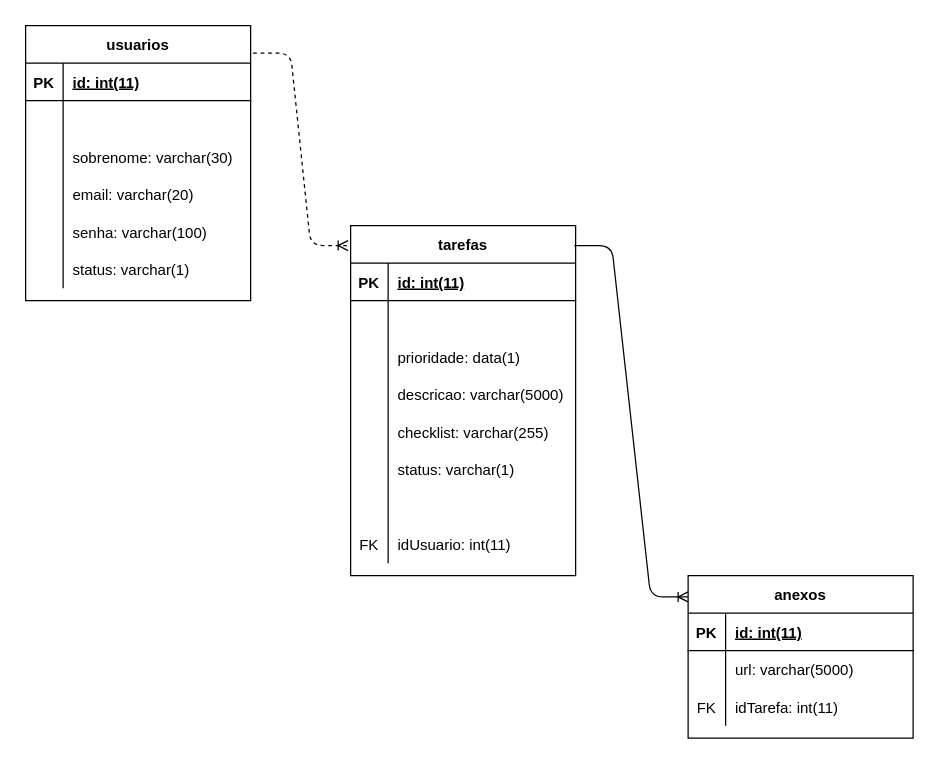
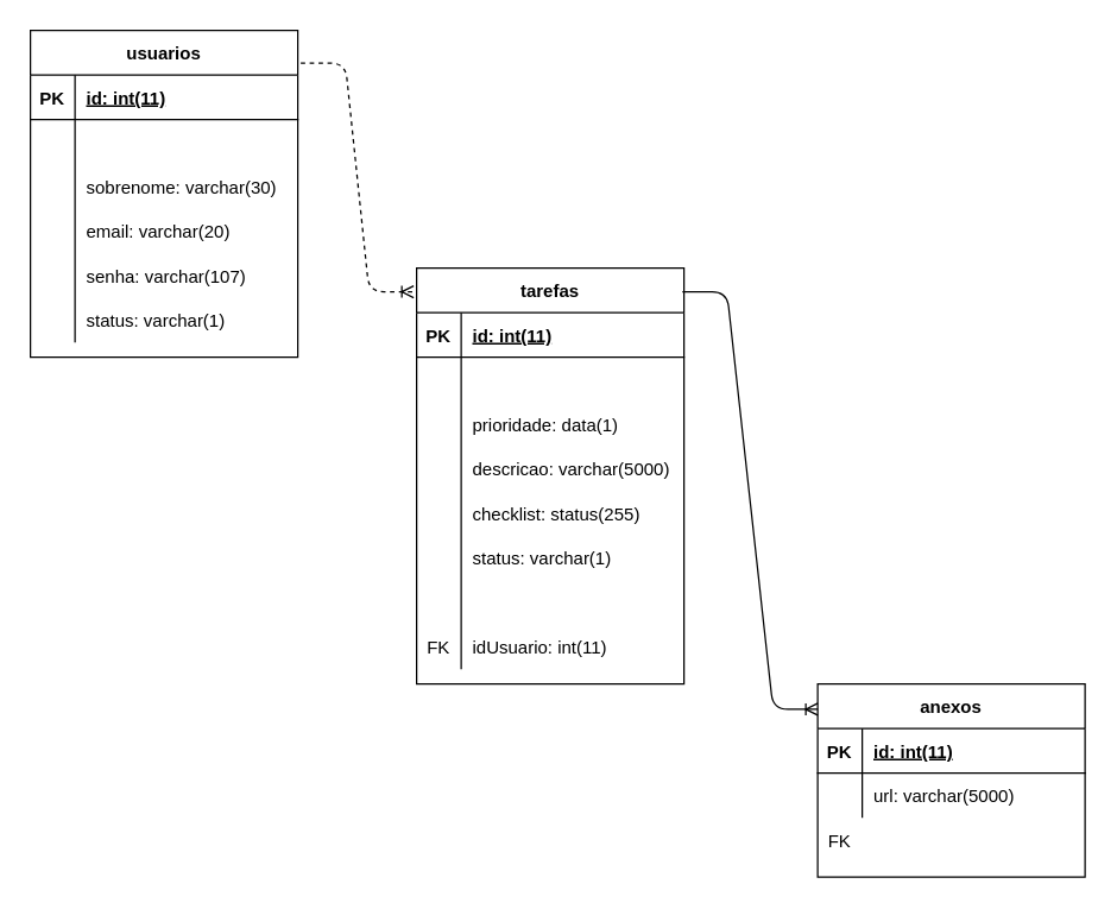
  <mxCell id="0" />
  <mxCell id="1" parent="0" />
  <mxCell id="2" value="tarefas" style="shape=table;startSize=30;container=1;collapsible=1;childLayout=tableLayout;fixedRows=1;rowLines=0;fontStyle=1;align=center;resizeLast=1;" vertex="1" parent="1"><mxGeometry x="280" y="180" width="180" height="280" as="geometry" /></mxCell>
  <mxCell id="3" value="" style="shape=partialRectangle;collapsible=0;dropTarget=0;pointerEvents=0;fillColor=none;top=0;left=0;bottom=1;right=0;points=[[0,0.5],[1,0.5]];portConstraint=eastwest;" vertex="1" parent="2"><mxGeometry y="30" width="180" height="30" as="geometry" /></mxCell>
  <mxCell id="4" value="PK" style="shape=partialRectangle;connectable=0;fillColor=none;top=0;left=0;bottom=0;right=0;fontStyle=1;overflow=hidden;" vertex="1" parent="3"><mxGeometry width="30" height="30" as="geometry" /></mxCell>
  <mxCell id="5" value="id: int(11)" style="shape=partialRectangle;connectable=0;fillColor=none;top=0;left=0;bottom=0;right=0;align=left;spacingLeft=6;fontStyle=5;overflow=hidden;" vertex="1" parent="3"><mxGeometry x="30" width="150" height="30" as="geometry" /></mxCell>
  <mxCell id="6" value="" style="shape=partialRectangle;collapsible=0;dropTarget=0;pointerEvents=0;fillColor=none;top=0;left=0;bottom=0;right=0;points=[[0,0.5],[1,0.5]];portConstraint=eastwest;" vertex="1" parent="2"><mxGeometry y="60" width="180" height="30" as="geometry" /></mxCell>
  <mxCell id="7" value="" style="shape=partialRectangle;connectable=0;fillColor=none;top=0;left=0;bottom=0;right=0;editable=1;overflow=hidden;" vertex="1" parent="6"><mxGeometry width="30" height="30" as="geometry" /></mxCell>
  <mxCell id="8" value="" style="shape=partialRectangle;collapsible=0;dropTarget=0;pointerEvents=0;fillColor=none;top=0;left=0;bottom=0;right=0;points=[[0,0.5],[1,0.5]];portConstraint=eastwest;" vertex="1" parent="2"><mxGeometry y="90" width="180" height="30" as="geometry" /></mxCell>
  <mxCell id="9" value="" style="shape=partialRectangle;connectable=0;fillColor=none;top=0;left=0;bottom=0;right=0;editable=1;overflow=hidden;" vertex="1" parent="8"><mxGeometry width="30" height="30" as="geometry" /></mxCell>
  <mxCell id="10" value="prioridade: data(1)" style="shape=partialRectangle;connectable=0;fillColor=none;top=0;left=0;bottom=0;right=0;align=left;spacingLeft=6;overflow=hidden;" vertex="1" parent="8"><mxGeometry x="30" width="150" height="30" as="geometry" /></mxCell>
  <mxCell id="11" value="" style="shape=partialRectangle;collapsible=0;dropTarget=0;pointerEvents=0;fillColor=none;top=0;left=0;bottom=0;right=0;points=[[0,0.5],[1,0.5]];portConstraint=eastwest;" vertex="1" parent="2"><mxGeometry y="120" width="180" height="30" as="geometry" /></mxCell>
  <mxCell id="12" value="" style="shape=partialRectangle;connectable=0;fillColor=none;top=0;left=0;bottom=0;right=0;editable=1;overflow=hidden;" vertex="1" parent="11"><mxGeometry width="30" height="30" as="geometry" /></mxCell>
  <mxCell id="13" value="descricao: varchar(5000)" style="shape=partialRectangle;connectable=0;fillColor=none;top=0;left=0;bottom=0;right=0;align=left;spacingLeft=6;overflow=hidden;" vertex="1" parent="11"><mxGeometry x="30" width="150" height="30" as="geometry" /></mxCell>
  <mxCell id="14" value="" style="shape=partialRectangle;collapsible=0;dropTarget=0;pointerEvents=0;fillColor=none;top=0;left=0;bottom=0;right=0;points=[[0,0.5],[1,0.5]];portConstraint=eastwest;" vertex="1" parent="2"><mxGeometry y="150" width="180" height="30" as="geometry" /></mxCell>
  <mxCell id="15" value="" style="shape=partialRectangle;connectable=0;fillColor=none;top=0;left=0;bottom=0;right=0;editable=1;overflow=hidden;" vertex="1" parent="14"><mxGeometry width="30" height="30" as="geometry" /></mxCell>
- <mxCell id="16" value="checklist: varchar(255)" style="shape=partialRectangle;connectable=0;fillColor=none;top=0;left=0;bottom=0;right=0;align=left;spacingLeft=6;overflow=hidden;" vertex="1" parent="14"><mxGeometry x="30" width="150" height="30" as="geometry" /></mxCell>
+ <mxCell id="16" value="checklist: status(255)" style="shape=partialRectangle;connectable=0;fillColor=none;top=0;left=0;bottom=0;right=0;align=left;spacingLeft=6;overflow=hidden;" vertex="1" parent="14"><mxGeometry x="30" width="150" height="30" as="geometry" /></mxCell>
  <mxCell id="17" value="" style="shape=partialRectangle;collapsible=0;dropTarget=0;pointerEvents=0;fillColor=none;top=0;left=0;bottom=0;right=0;points=[[0,0.5],[1,0.5]];portConstraint=eastwest;" vertex="1" parent="2"><mxGeometry y="180" width="180" height="30" as="geometry" /></mxCell>
  <mxCell id="18" value="" style="shape=partialRectangle;connectable=0;fillColor=none;top=0;left=0;bottom=0;right=0;editable=1;overflow=hidden;" vertex="1" parent="17"><mxGeometry width="30" height="30" as="geometry" /></mxCell>
  <mxCell id="19" value="status: varchar(1)" style="shape=partialRectangle;connectable=0;fillColor=none;top=0;left=0;bottom=0;right=0;align=left;spacingLeft=6;overflow=hidden;" vertex="1" parent="17"><mxGeometry x="30" width="150" height="30" as="geometry" /></mxCell>
  <mxCell id="20" value="" style="shape=partialRectangle;collapsible=0;dropTarget=0;pointerEvents=0;fillColor=none;top=0;left=0;bottom=0;right=0;points=[[0,0.5],[1,0.5]];portConstraint=eastwest;" vertex="1" parent="2"><mxGeometry y="210" width="180" height="30" as="geometry" /></mxCell>
  <mxCell id="21" value="" style="shape=partialRectangle;connectable=0;fillColor=none;top=0;left=0;bottom=0;right=0;editable=1;overflow=hidden;" vertex="1" parent="20"><mxGeometry width="30" height="30" as="geometry" /></mxCell>
  <mxCell id="22" value="" style="shape=partialRectangle;collapsible=0;dropTarget=0;pointerEvents=0;fillColor=none;top=0;left=0;bottom=0;right=0;points=[[0,0.5],[1,0.5]];portConstraint=eastwest;" vertex="1" parent="2"><mxGeometry y="240" width="180" height="30" as="geometry" /></mxCell>
  <mxCell id="23" value="FK" style="shape=partialRectangle;connectable=0;fillColor=none;top=0;left=0;bottom=0;right=0;editable=1;overflow=hidden;" vertex="1" parent="22"><mxGeometry width="30" height="30" as="geometry" /></mxCell>
  <mxCell id="24" value="idUsuario: int(11)" style="shape=partialRectangle;connectable=0;fillColor=none;top=0;left=0;bottom=0;right=0;align=left;spacingLeft=6;overflow=hidden;" vertex="1" parent="22"><mxGeometry x="30" width="150" height="30" as="geometry" /></mxCell>
  <mxCell id="25" value="usuarios" style="shape=table;startSize=30;container=1;collapsible=1;childLayout=tableLayout;fixedRows=1;rowLines=0;fontStyle=1;align=center;resizeLast=1;" vertex="1" parent="1"><mxGeometry x="20" y="20" width="180" height="220" as="geometry" /></mxCell>
  <mxCell id="26" value="" style="shape=partialRectangle;collapsible=0;dropTarget=0;pointerEvents=0;fillColor=none;top=0;left=0;bottom=1;right=0;points=[[0,0.5],[1,0.5]];portConstraint=eastwest;" vertex="1" parent="25"><mxGeometry y="30" width="180" height="30" as="geometry" /></mxCell>
  <mxCell id="27" value="PK" style="shape=partialRectangle;connectable=0;fillColor=none;top=0;left=0;bottom=0;right=0;fontStyle=1;overflow=hidden;" vertex="1" parent="26"><mxGeometry width="30" height="30" as="geometry" /></mxCell>
  <mxCell id="28" value="id: int(11)" style="shape=partialRectangle;connectable=0;fillColor=none;top=0;left=0;bottom=0;right=0;align=left;spacingLeft=6;fontStyle=5;overflow=hidden;" vertex="1" parent="26"><mxGeometry x="30" width="150" height="30" as="geometry" /></mxCell>
  <mxCell id="29" value="" style="shape=partialRectangle;collapsible=0;dropTarget=0;pointerEvents=0;fillColor=none;top=0;left=0;bottom=0;right=0;points=[[0,0.5],[1,0.5]];portConstraint=eastwest;" vertex="1" parent="25"><mxGeometry y="60" width="180" height="30" as="geometry" /></mxCell>
  <mxCell id="30" value="" style="shape=partialRectangle;connectable=0;fillColor=none;top=0;left=0;bottom=0;right=0;editable=1;overflow=hidden;" vertex="1" parent="29"><mxGeometry width="30" height="30" as="geometry" /></mxCell>
  <mxCell id="31" value="" style="shape=partialRectangle;collapsible=0;dropTarget=0;pointerEvents=0;fillColor=none;top=0;left=0;bottom=0;right=0;points=[[0,0.5],[1,0.5]];portConstraint=eastwest;" vertex="1" parent="25"><mxGeometry y="90" width="180" height="30" as="geometry" /></mxCell>
  <mxCell id="32" value="" style="shape=partialRectangle;connectable=0;fillColor=none;top=0;left=0;bottom=0;right=0;editable=1;overflow=hidden;" vertex="1" parent="31"><mxGeometry width="30" height="30" as="geometry" /></mxCell>
  <mxCell id="33" value="sobrenome: varchar(30)" style="shape=partialRectangle;connectable=0;fillColor=none;top=0;left=0;bottom=0;right=0;align=left;spacingLeft=6;overflow=hidden;" vertex="1" parent="31"><mxGeometry x="30" width="150" height="30" as="geometry" /></mxCell>
  <mxCell id="34" value="" style="shape=partialRectangle;collapsible=0;dropTarget=0;pointerEvents=0;fillColor=none;top=0;left=0;bottom=0;right=0;points=[[0,0.5],[1,0.5]];portConstraint=eastwest;" vertex="1" parent="25"><mxGeometry y="120" width="180" height="30" as="geometry" /></mxCell>
  <mxCell id="35" value="" style="shape=partialRectangle;connectable=0;fillColor=none;top=0;left=0;bottom=0;right=0;editable=1;overflow=hidden;" vertex="1" parent="34"><mxGeometry width="30" height="30" as="geometry" /></mxCell>
  <mxCell id="36" value="email: varchar(20)" style="shape=partialRectangle;connectable=0;fillColor=none;top=0;left=0;bottom=0;right=0;align=left;spacingLeft=6;overflow=hidden;" vertex="1" parent="34"><mxGeometry x="30" width="150" height="30" as="geometry" /></mxCell>
  <mxCell id="37" value="" style="shape=partialRectangle;collapsible=0;dropTarget=0;pointerEvents=0;fillColor=none;top=0;left=0;bottom=0;right=0;points=[[0,0.5],[1,0.5]];portConstraint=eastwest;" vertex="1" parent="25"><mxGeometry y="150" width="180" height="30" as="geometry" /></mxCell>
  <mxCell id="38" value="" style="shape=partialRectangle;connectable=0;fillColor=none;top=0;left=0;bottom=0;right=0;editable=1;overflow=hidden;" vertex="1" parent="37"><mxGeometry width="30" height="30" as="geometry" /></mxCell>
- <mxCell id="39" value="senha: varchar(100)" style="shape=partialRectangle;connectable=0;fillColor=none;top=0;left=0;bottom=0;right=0;align=left;spacingLeft=6;overflow=hidden;" vertex="1" parent="37"><mxGeometry x="30" width="150" height="30" as="geometry" /></mxCell>
+ <mxCell id="39" value="senha: varchar(107)" style="shape=partialRectangle;connectable=0;fillColor=none;top=0;left=0;bottom=0;right=0;align=left;spacingLeft=6;overflow=hidden;" vertex="1" parent="37"><mxGeometry x="30" width="150" height="30" as="geometry" /></mxCell>
  <mxCell id="40" value="" style="shape=partialRectangle;collapsible=0;dropTarget=0;pointerEvents=0;fillColor=none;top=0;left=0;bottom=0;right=0;points=[[0,0.5],[1,0.5]];portConstraint=eastwest;" vertex="1" parent="25"><mxGeometry y="180" width="180" height="30" as="geometry" /></mxCell>
  <mxCell id="41" value="" style="shape=partialRectangle;connectable=0;fillColor=none;top=0;left=0;bottom=0;right=0;editable=1;overflow=hidden;" vertex="1" parent="40"><mxGeometry width="30" height="30" as="geometry" /></mxCell>
  <mxCell id="42" value="status: varchar(1)" style="shape=partialRectangle;connectable=0;fillColor=none;top=0;left=0;bottom=0;right=0;align=left;spacingLeft=6;overflow=hidden;" vertex="1" parent="40"><mxGeometry x="30" width="150" height="30" as="geometry" /></mxCell>
  <mxCell id="43" value="anexos" style="shape=table;startSize=30;container=1;collapsible=1;childLayout=tableLayout;fixedRows=1;rowLines=0;fontStyle=1;align=center;resizeLast=1;" vertex="1" parent="1"><mxGeometry x="550" y="460" width="180" height="130" as="geometry" /></mxCell>
  <mxCell id="44" value="" style="shape=partialRectangle;collapsible=0;dropTarget=0;pointerEvents=0;fillColor=none;top=0;left=0;bottom=1;right=0;points=[[0,0.5],[1,0.5]];portConstraint=eastwest;" vertex="1" parent="43"><mxGeometry y="30" width="180" height="30" as="geometry" /></mxCell>
  <mxCell id="45" value="PK" style="shape=partialRectangle;connectable=0;fillColor=none;top=0;left=0;bottom=0;right=0;fontStyle=1;overflow=hidden;" vertex="1" parent="44"><mxGeometry width="30" height="30" as="geometry" /></mxCell>
  <mxCell id="46" value="id: int(11)" style="shape=partialRectangle;connectable=0;fillColor=none;top=0;left=0;bottom=0;right=0;align=left;spacingLeft=6;fontStyle=5;overflow=hidden;" vertex="1" parent="44"><mxGeometry x="30" width="150" height="30" as="geometry" /></mxCell>
  <mxCell id="47" value="" style="shape=partialRectangle;collapsible=0;dropTarget=0;pointerEvents=0;fillColor=none;top=0;left=0;bottom=0;right=0;points=[[0,0.5],[1,0.5]];portConstraint=eastwest;" vertex="1" parent="43"><mxGeometry y="60" width="180" height="30" as="geometry" /></mxCell>
  <mxCell id="48" value="" style="shape=partialRectangle;connectable=0;fillColor=none;top=0;left=0;bottom=0;right=0;editable=1;overflow=hidden;" vertex="1" parent="47"><mxGeometry width="30" height="30" as="geometry" /></mxCell>
  <mxCell id="49" value="url: varchar(5000)" style="shape=partialRectangle;connectable=0;fillColor=none;top=0;left=0;bottom=0;right=0;align=left;spacingLeft=6;overflow=hidden;" vertex="1" parent="47"><mxGeometry x="30" width="150" height="30" as="geometry" /></mxCell>
  <mxCell id="50" value="" style="shape=partialRectangle;collapsible=0;dropTarget=0;pointerEvents=0;fillColor=none;top=0;left=0;bottom=0;right=0;points=[[0,0.5],[1,0.5]];portConstraint=eastwest;" vertex="1" parent="43"><mxGeometry y="90" width="180" height="30" as="geometry" /></mxCell>
  <mxCell id="51" value="FK" style="shape=partialRectangle;connectable=0;fillColor=none;top=0;left=0;bottom=0;right=0;editable=1;overflow=hidden;" vertex="1" parent="50"><mxGeometry width="30" height="30" as="geometry" /></mxCell>
- <mxCell id="52" value="idTarefa: int(11)" style="shape=partialRectangle;connectable=0;fillColor=none;top=0;left=0;bottom=0;right=0;align=left;spacingLeft=6;overflow=hidden;" vertex="1" parent="50"><mxGeometry x="30" width="150" height="30" as="geometry" /></mxCell>
  <mxCell id="53" value="" style="edgeStyle=entityRelationEdgeStyle;fontSize=12;html=1;endArrow=ERoneToMany;exitX=1.011;exitY=0.1;exitDx=0;exitDy=0;exitPerimeter=0;entryX=-0.011;entryY=0.057;entryDx=0;entryDy=0;entryPerimeter=0;dashed=1;" edge="1" parent="1" source="25" target="2"><mxGeometry width="100" height="100" relative="1" as="geometry"><mxPoint x="330" y="250" as="sourcePoint" /><mxPoint x="430" y="150" as="targetPoint" /></mxGeometry></mxCell>
  <mxCell id="54" value="" style="edgeStyle=entityRelationEdgeStyle;fontSize=12;html=1;endArrow=ERoneToMany;exitX=0.994;exitY=0.057;exitDx=0;exitDy=0;exitPerimeter=0;" edge="1" parent="1" source="2"><mxGeometry width="100" height="100" relative="1" as="geometry"><mxPoint x="470" y="195" as="sourcePoint" /><mxPoint x="550" y="477" as="targetPoint" /></mxGeometry></mxCell>
